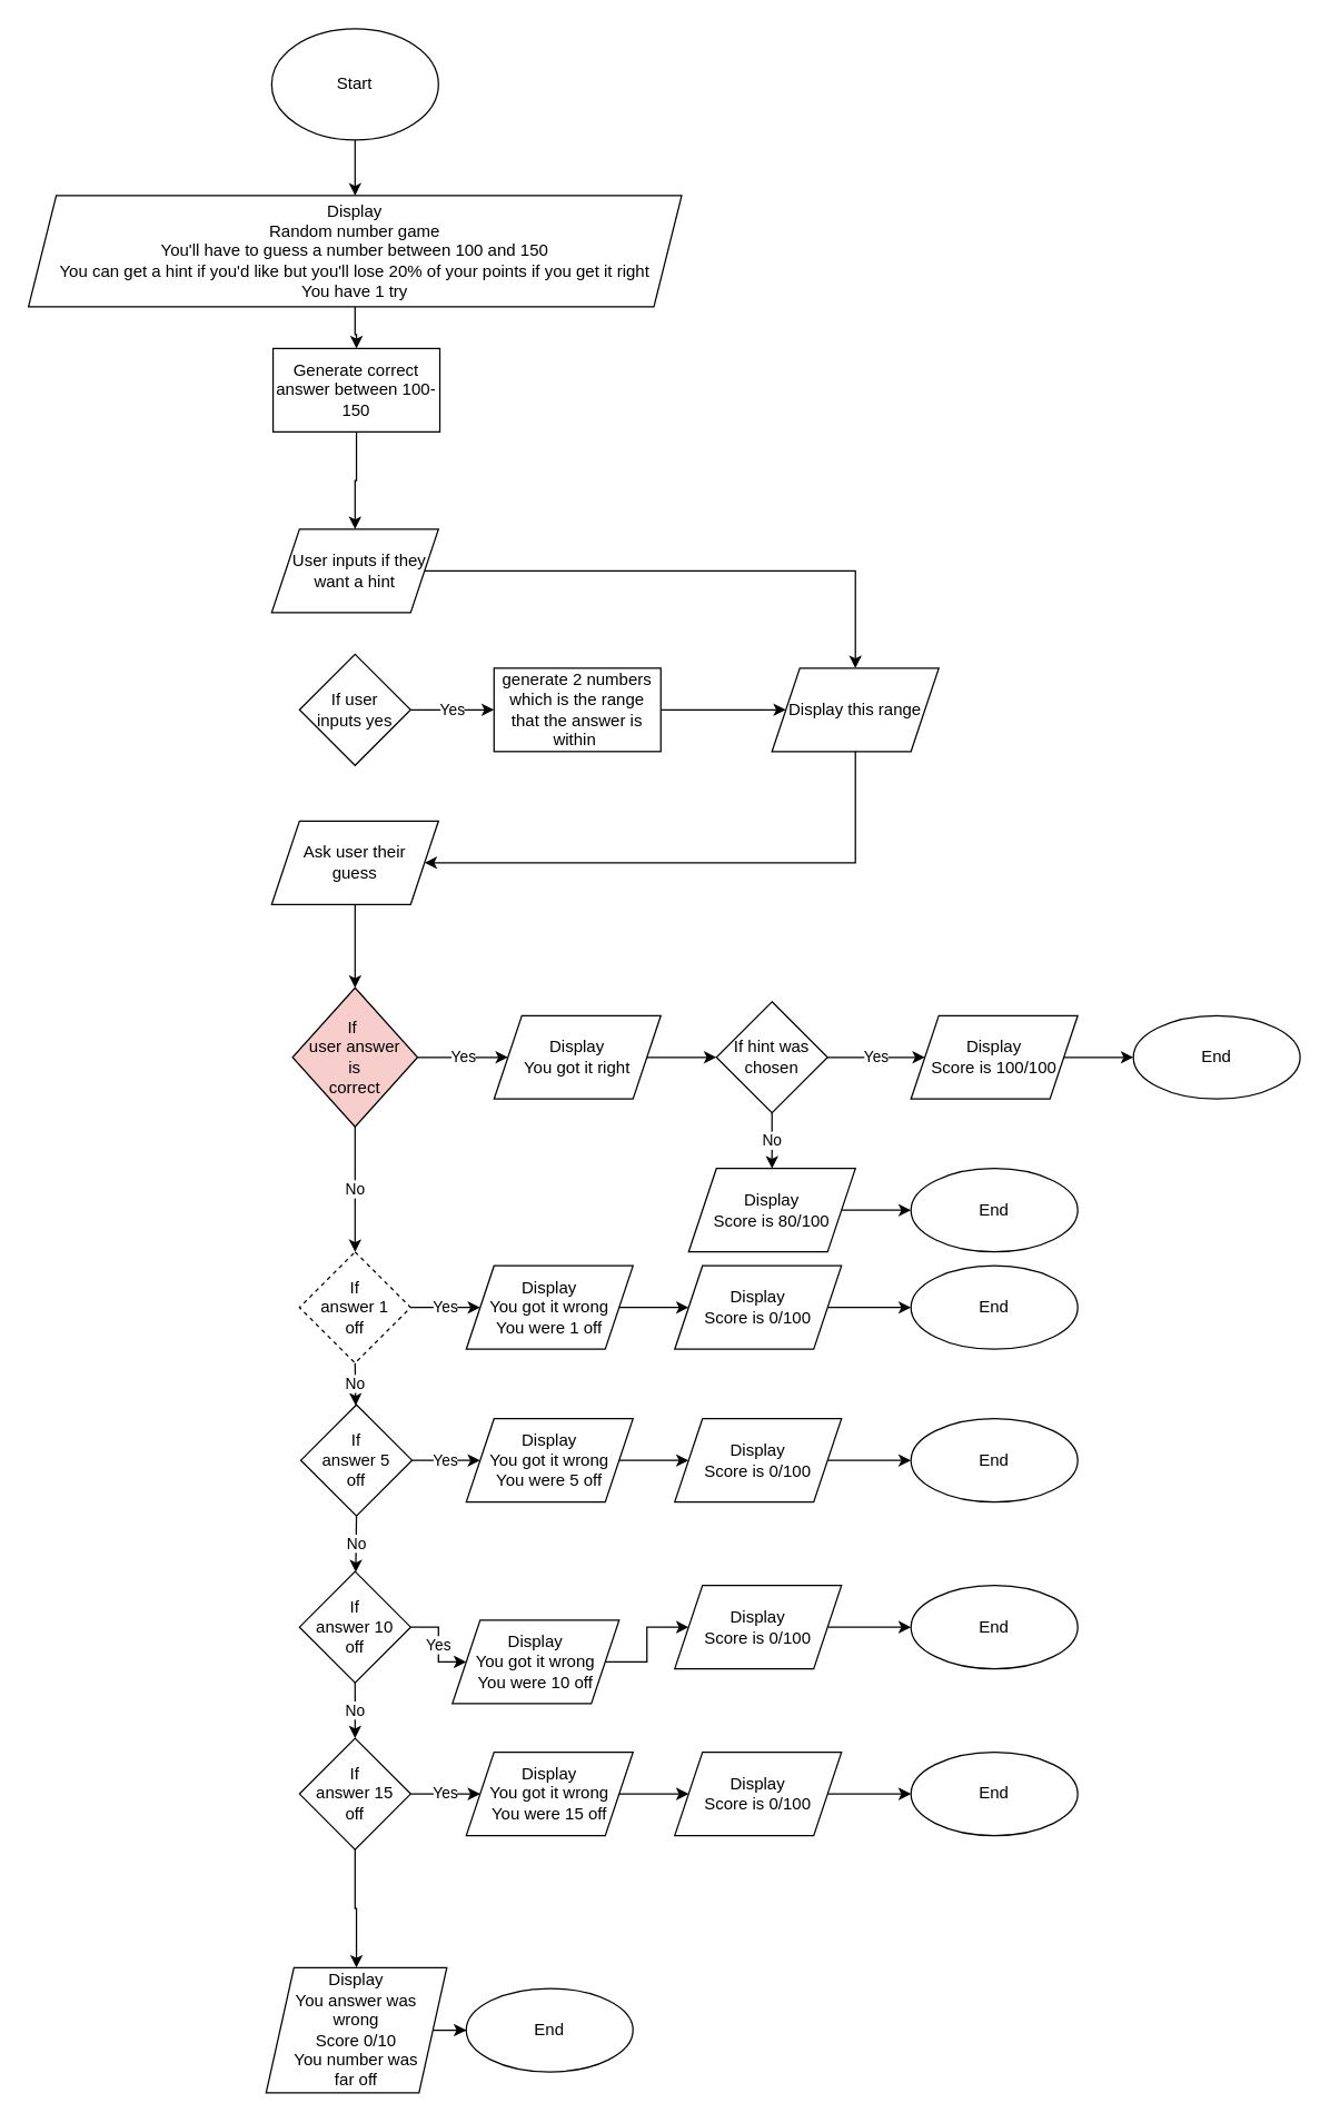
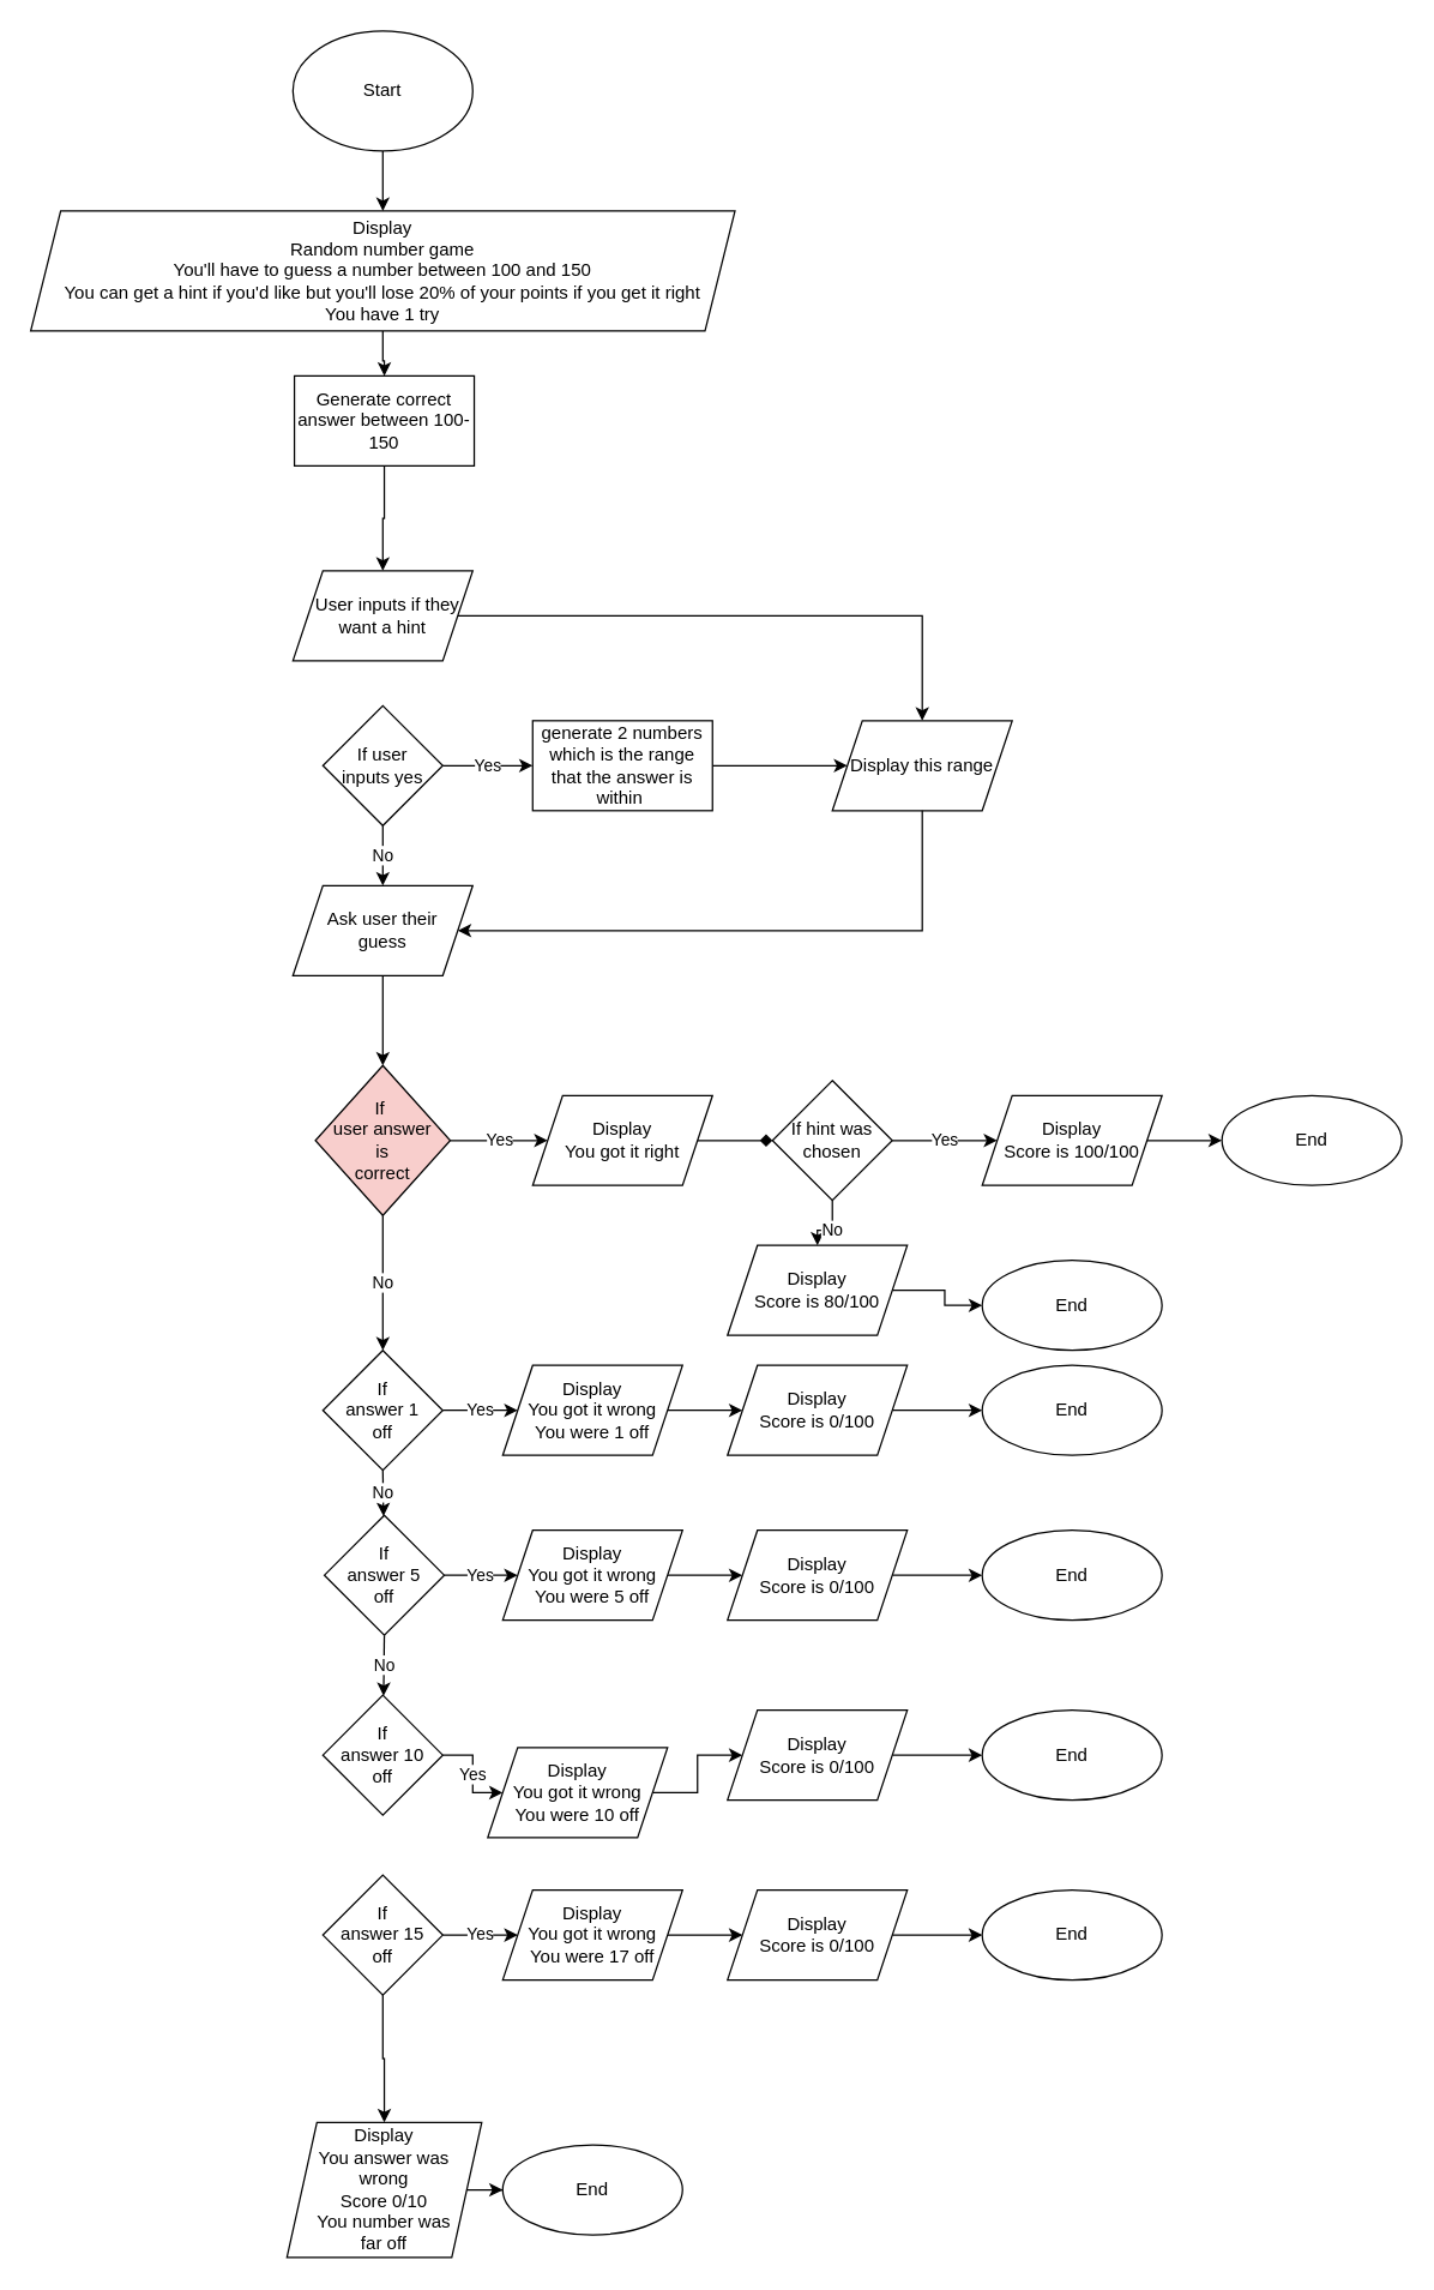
  <mxCell id="0" />
  <mxCell id="1" parent="0" />
  <mxCell id="2" value="" style="edgeStyle=orthogonalEdgeStyle;rounded=0;orthogonalLoop=1;jettySize=auto;html=1;" edge="1" parent="1" source="3" target="5"><mxGeometry relative="1" as="geometry" /></mxCell>
  <mxCell id="3" value="Start" style="ellipse;whiteSpace=wrap;html=1;" vertex="1" parent="1"><mxGeometry x="195" y="20" width="120" height="80" as="geometry" /></mxCell>
  <mxCell id="4" value="" style="edgeStyle=orthogonalEdgeStyle;rounded=0;orthogonalLoop=1;jettySize=auto;html=1;" edge="1" parent="1" source="5" target="7"><mxGeometry relative="1" as="geometry" /></mxCell>
  <mxCell id="5" value="Display&lt;br&gt;&lt;div&gt;Random number game&lt;/div&gt;&lt;div&gt;You'll have to guess a number between 100 and 150&lt;/div&gt;&lt;div&gt;You can get a hint if you'd like but you'll lose 20% of your points if you get it right&lt;/div&gt;&lt;div&gt;You have 1 try&lt;/div&gt;" style="shape=parallelogram;perimeter=parallelogramPerimeter;whiteSpace=wrap;html=1;fixedSize=1;" vertex="1" parent="1"><mxGeometry x="20" y="140" width="470" height="80" as="geometry" /></mxCell>
  <mxCell id="6" value="" style="edgeStyle=orthogonalEdgeStyle;rounded=0;orthogonalLoop=1;jettySize=auto;html=1;" edge="1" parent="1" source="7" target="9"><mxGeometry relative="1" as="geometry" /></mxCell>
  <mxCell id="7" value="Generate correct answer between 100-150" style="whiteSpace=wrap;html=1;" vertex="1" parent="1"><mxGeometry x="196" y="250" width="120" height="60" as="geometry" /></mxCell>
  <mxCell id="8" value="" style="edgeStyle=orthogonalEdgeStyle;rounded=0;orthogonalLoop=1;jettySize=auto;html=1;" edge="1" parent="1" source="9" target="14"><mxGeometry relative="1" as="geometry" /></mxCell>
  <mxCell id="9" value="&amp;nbsp; User inputs if they want a hint" style="shape=parallelogram;perimeter=parallelogramPerimeter;whiteSpace=wrap;html=1;fixedSize=1;" vertex="1" parent="1"><mxGeometry x="195" y="380" width="120" height="60" as="geometry" /></mxCell>
  <mxCell id="10" value="Yes" style="edgeStyle=orthogonalEdgeStyle;rounded=0;orthogonalLoop=1;jettySize=auto;html=1;" edge="1" parent="1" source="11" target="13"><mxGeometry relative="1" as="geometry" /></mxCell>
  <mxCell id="11" value="If user &lt;br&gt;inputs yes" style="rhombus;whiteSpace=wrap;html=1;" vertex="1" parent="1"><mxGeometry x="215" y="470" width="80" height="80" as="geometry" /></mxCell>
  <mxCell id="12" value="" style="edgeStyle=orthogonalEdgeStyle;rounded=0;orthogonalLoop=1;jettySize=auto;html=1;" edge="1" parent="1" source="13" target="14"><mxGeometry relative="1" as="geometry" /></mxCell>
  <mxCell id="13" value="generate 2 numbers which is the range that the answer is within&amp;nbsp;" style="whiteSpace=wrap;html=1;" vertex="1" parent="1"><mxGeometry x="355" y="480" width="120" height="60" as="geometry" /></mxCell>
  <mxCell id="14" value="Display this range" style="shape=parallelogram;perimeter=parallelogramPerimeter;whiteSpace=wrap;html=1;fixedSize=1;" vertex="1" parent="1"><mxGeometry x="555" y="480" width="120" height="60" as="geometry" /></mxCell>
  <mxCell id="15" value="" style="endArrow=classic;html=1;rounded=0;" edge="1" parent="1" source="14" target="17"><mxGeometry width="50" height="50" relative="1" as="geometry"><mxPoint x="215" y="550" as="sourcePoint" /><mxPoint x="295" y="600" as="targetPoint" /><Array as="points"><mxPoint x="615" y="620" /></Array></mxGeometry></mxCell>
  <mxCell id="16" value="" style="edgeStyle=orthogonalEdgeStyle;rounded=0;orthogonalLoop=1;jettySize=auto;html=1;" edge="1" parent="1" source="17" target="21"><mxGeometry relative="1" as="geometry" /></mxCell>
  <mxCell id="17" value="Ask user their &lt;br&gt;guess" style="shape=parallelogram;perimeter=parallelogramPerimeter;whiteSpace=wrap;html=1;fixedSize=1;" vertex="1" parent="1"><mxGeometry x="195" y="590" width="120" height="60" as="geometry" /></mxCell>
+ <mxCell id="18" value="No" style="endArrow=classic;html=1;rounded=0;entryX=0.5;entryY=0;entryDx=0;entryDy=0;exitX=0.5;exitY=1;exitDx=0;exitDy=0;" edge="1" parent="1" source="11" target="17"><mxGeometry width="50" height="50" relative="1" as="geometry"><mxPoint x="165" y="600" as="sourcePoint" /><mxPoint x="215" y="550" as="targetPoint" /></mxGeometry></mxCell>
  <mxCell id="19" value="Yes" style="edgeStyle=orthogonalEdgeStyle;rounded=0;orthogonalLoop=1;jettySize=auto;html=1;" edge="1" parent="1" source="21" target="23"><mxGeometry relative="1" as="geometry" /></mxCell>
  <mxCell id="20" value="No" style="edgeStyle=orthogonalEdgeStyle;rounded=0;orthogonalLoop=1;jettySize=auto;html=1;" edge="1" parent="1" source="21" target="25"><mxGeometry relative="1" as="geometry" /></mxCell>
  <mxCell id="21" value="If&amp;nbsp;&lt;br&gt;user answer &lt;br&gt;is &lt;br&gt;correct" style="rhombus;whiteSpace=wrap;html=1;fillColor=#f8cecc;" vertex="1" parent="1"><mxGeometry x="210" y="710" width="90" height="100" as="geometry" /></mxCell>
- <mxCell id="22" value="" style="edgeStyle=orthogonalEdgeStyle;rounded=0;orthogonalLoop=1;jettySize=auto;html=1;" edge="1" parent="1" source="23" target="28"><mxGeometry relative="1" as="geometry" /></mxCell>
+ <mxCell id="22" value="" style="edgeStyle=orthogonalEdgeStyle;rounded=0;orthogonalLoop=1;jettySize=auto;html=1;endArrow=diamond;" edge="1" parent="1" source="23" target="28"><mxGeometry relative="1" as="geometry" /></mxCell>
  <mxCell id="23" value="Display&lt;br&gt;You got it right" style="shape=parallelogram;perimeter=parallelogramPerimeter;whiteSpace=wrap;html=1;fixedSize=1;" vertex="1" parent="1"><mxGeometry x="355" y="730" width="120" height="60" as="geometry" /></mxCell>
  <mxCell id="24" value="Yes" style="edgeStyle=orthogonalEdgeStyle;rounded=0;orthogonalLoop=1;jettySize=auto;html=1;" edge="1" parent="1" source="25" target="36"><mxGeometry relative="1" as="geometry" /></mxCell>
- <mxCell id="25" value="If &lt;br&gt;answer 1 &lt;br&gt;off" style="rhombus;whiteSpace=wrap;html=1;dashed=1;" vertex="1" parent="1"><mxGeometry x="215" y="900" width="80" height="80" as="geometry" /></mxCell>
+ <mxCell id="25" value="If &lt;br&gt;answer 1 &lt;br&gt;off" style="rhombus;whiteSpace=wrap;html=1;" vertex="1" parent="1"><mxGeometry x="215" y="900" width="80" height="80" as="geometry" /></mxCell>
  <mxCell id="26" value="Yes" style="edgeStyle=orthogonalEdgeStyle;rounded=0;orthogonalLoop=1;jettySize=auto;html=1;" edge="1" parent="1" source="28" target="30"><mxGeometry relative="1" as="geometry" /></mxCell>
  <mxCell id="27" value="No" style="edgeStyle=orthogonalEdgeStyle;rounded=0;orthogonalLoop=1;jettySize=auto;html=1;" edge="1" parent="1" source="28" target="32"><mxGeometry relative="1" as="geometry" /></mxCell>
  <mxCell id="28" value="If hint was chosen" style="rhombus;whiteSpace=wrap;html=1;" vertex="1" parent="1"><mxGeometry x="515" y="720" width="80" height="80" as="geometry" /></mxCell>
  <mxCell id="29" value="" style="edgeStyle=orthogonalEdgeStyle;rounded=0;orthogonalLoop=1;jettySize=auto;html=1;" edge="1" parent="1" source="30" target="34"><mxGeometry relative="1" as="geometry" /></mxCell>
  <mxCell id="30" value="Display&lt;br&gt;Score is 100/100" style="shape=parallelogram;perimeter=parallelogramPerimeter;whiteSpace=wrap;html=1;fixedSize=1;" vertex="1" parent="1"><mxGeometry x="655" y="730" width="120" height="60" as="geometry" /></mxCell>
  <mxCell id="31" value="" style="edgeStyle=orthogonalEdgeStyle;rounded=0;orthogonalLoop=1;jettySize=auto;html=1;" edge="1" parent="1" source="32" target="33"><mxGeometry relative="1" as="geometry" /></mxCell>
- <mxCell id="32" value="Display&lt;br&gt;Score is 80/100" style="shape=parallelogram;perimeter=parallelogramPerimeter;whiteSpace=wrap;html=1;fixedSize=1;" vertex="1" parent="1"><mxGeometry x="495" y="840" width="120" height="60" as="geometry" /></mxCell>
+ <mxCell id="32" value="Display&lt;br&gt;Score is 80/100" style="shape=parallelogram;perimeter=parallelogramPerimeter;whiteSpace=wrap;html=1;fixedSize=1;" vertex="1" parent="1"><mxGeometry x="485" y="830" width="120" height="60" as="geometry" /></mxCell>
  <mxCell id="33" value="End" style="ellipse;whiteSpace=wrap;html=1;" vertex="1" parent="1"><mxGeometry x="655" y="840" width="120" height="60" as="geometry" /></mxCell>
  <mxCell id="34" value="End" style="ellipse;whiteSpace=wrap;html=1;" vertex="1" parent="1"><mxGeometry x="815" y="730" width="120" height="60" as="geometry" /></mxCell>
  <mxCell id="35" value="" style="edgeStyle=orthogonalEdgeStyle;rounded=0;orthogonalLoop=1;jettySize=auto;html=1;" edge="1" parent="1" source="36" target="38"><mxGeometry relative="1" as="geometry" /></mxCell>
  <mxCell id="36" value="Display &lt;br&gt;You got it wrong&lt;br&gt;You were 1 off" style="shape=parallelogram;perimeter=parallelogramPerimeter;whiteSpace=wrap;html=1;fixedSize=1;" vertex="1" parent="1"><mxGeometry x="335" y="910" width="120" height="60" as="geometry" /></mxCell>
  <mxCell id="37" value="" style="edgeStyle=orthogonalEdgeStyle;rounded=0;orthogonalLoop=1;jettySize=auto;html=1;" edge="1" parent="1" source="38" target="39"><mxGeometry relative="1" as="geometry" /></mxCell>
  <mxCell id="38" value="Display&lt;br&gt;Score is 0/100" style="shape=parallelogram;perimeter=parallelogramPerimeter;whiteSpace=wrap;html=1;fixedSize=1;" vertex="1" parent="1"><mxGeometry x="485" y="910" width="120" height="60" as="geometry" /></mxCell>
  <mxCell id="39" value="End" style="ellipse;whiteSpace=wrap;html=1;" vertex="1" parent="1"><mxGeometry x="655" y="910" width="120" height="60" as="geometry" /></mxCell>
  <mxCell id="40" value="Yes" style="edgeStyle=orthogonalEdgeStyle;rounded=0;orthogonalLoop=1;jettySize=auto;html=1;" edge="1" parent="1" source="41" target="43"><mxGeometry relative="1" as="geometry" /></mxCell>
  <mxCell id="41" value="If &lt;br&gt;answer 5&lt;br&gt;off" style="rhombus;whiteSpace=wrap;html=1;" vertex="1" parent="1"><mxGeometry x="216" y="1010" width="80" height="80" as="geometry" /></mxCell>
  <mxCell id="42" value="" style="edgeStyle=orthogonalEdgeStyle;rounded=0;orthogonalLoop=1;jettySize=auto;html=1;" edge="1" parent="1" source="43" target="45"><mxGeometry relative="1" as="geometry" /></mxCell>
  <mxCell id="43" value="Display &lt;br&gt;You got it wrong&lt;br&gt;You were 5 off" style="shape=parallelogram;perimeter=parallelogramPerimeter;whiteSpace=wrap;html=1;fixedSize=1;" vertex="1" parent="1"><mxGeometry x="335" y="1020" width="120" height="60" as="geometry" /></mxCell>
  <mxCell id="44" value="" style="edgeStyle=orthogonalEdgeStyle;rounded=0;orthogonalLoop=1;jettySize=auto;html=1;" edge="1" parent="1" source="45" target="46"><mxGeometry relative="1" as="geometry" /></mxCell>
  <mxCell id="45" value="Display&lt;br&gt;Score is 0/100" style="shape=parallelogram;perimeter=parallelogramPerimeter;whiteSpace=wrap;html=1;fixedSize=1;" vertex="1" parent="1"><mxGeometry x="485" y="1020" width="120" height="60" as="geometry" /></mxCell>
  <mxCell id="46" value="End" style="ellipse;whiteSpace=wrap;html=1;" vertex="1" parent="1"><mxGeometry x="655" y="1020" width="120" height="60" as="geometry" /></mxCell>
  <mxCell id="47" value="Yes" style="edgeStyle=orthogonalEdgeStyle;rounded=0;orthogonalLoop=1;jettySize=auto;html=1;" edge="1" parent="1" source="48" target="50"><mxGeometry relative="1" as="geometry" /></mxCell>
  <mxCell id="48" value="If &lt;br&gt;answer 10&lt;br&gt;off" style="rhombus;whiteSpace=wrap;html=1;" vertex="1" parent="1"><mxGeometry x="215" y="1130" width="80" height="80" as="geometry" /></mxCell>
  <mxCell id="49" value="" style="edgeStyle=orthogonalEdgeStyle;rounded=0;orthogonalLoop=1;jettySize=auto;html=1;" edge="1" parent="1" source="50" target="52"><mxGeometry relative="1" as="geometry" /></mxCell>
  <mxCell id="50" value="Display &lt;br&gt;You got it wrong&lt;br&gt;You were 10 off" style="shape=parallelogram;perimeter=parallelogramPerimeter;whiteSpace=wrap;html=1;fixedSize=1;" vertex="1" parent="1"><mxGeometry x="325" y="1165" width="120" height="60" as="geometry" /></mxCell>
  <mxCell id="51" value="" style="edgeStyle=orthogonalEdgeStyle;rounded=0;orthogonalLoop=1;jettySize=auto;html=1;" edge="1" parent="1" source="52" target="53"><mxGeometry relative="1" as="geometry" /></mxCell>
  <mxCell id="52" value="Display&lt;br&gt;Score is 0/100" style="shape=parallelogram;perimeter=parallelogramPerimeter;whiteSpace=wrap;html=1;fixedSize=1;" vertex="1" parent="1"><mxGeometry x="485" y="1140" width="120" height="60" as="geometry" /></mxCell>
  <mxCell id="53" value="End" style="ellipse;whiteSpace=wrap;html=1;" vertex="1" parent="1"><mxGeometry x="655" y="1140" width="120" height="60" as="geometry" /></mxCell>
  <mxCell id="54" value="Yes" style="edgeStyle=orthogonalEdgeStyle;rounded=0;orthogonalLoop=1;jettySize=auto;html=1;" edge="1" parent="1" source="56" target="58"><mxGeometry relative="1" as="geometry" /></mxCell>
  <mxCell id="55" value="" style="edgeStyle=orthogonalEdgeStyle;rounded=0;orthogonalLoop=1;jettySize=auto;html=1;" edge="1" parent="1" source="56" target="66"><mxGeometry relative="1" as="geometry" /></mxCell>
  <mxCell id="56" value="If &lt;br&gt;answer 15&lt;br&gt;off" style="rhombus;whiteSpace=wrap;html=1;" vertex="1" parent="1"><mxGeometry x="215" y="1250" width="80" height="80" as="geometry" /></mxCell>
  <mxCell id="57" value="" style="edgeStyle=orthogonalEdgeStyle;rounded=0;orthogonalLoop=1;jettySize=auto;html=1;" edge="1" parent="1" source="58" target="60"><mxGeometry relative="1" as="geometry" /></mxCell>
- <mxCell id="58" value="Display &lt;br&gt;You got it wrong&lt;br&gt;You were 15 off" style="shape=parallelogram;perimeter=parallelogramPerimeter;whiteSpace=wrap;html=1;fixedSize=1;" vertex="1" parent="1"><mxGeometry x="335" y="1260" width="120" height="60" as="geometry" /></mxCell>
+ <mxCell id="58" value="Display &lt;br&gt;You got it wrong&lt;br&gt;You were 17 off" style="shape=parallelogram;perimeter=parallelogramPerimeter;whiteSpace=wrap;html=1;fixedSize=1;" vertex="1" parent="1"><mxGeometry x="335" y="1260" width="120" height="60" as="geometry" /></mxCell>
  <mxCell id="59" value="" style="edgeStyle=orthogonalEdgeStyle;rounded=0;orthogonalLoop=1;jettySize=auto;html=1;" edge="1" parent="1" source="60" target="61"><mxGeometry relative="1" as="geometry" /></mxCell>
  <mxCell id="60" value="Display&lt;br&gt;Score is 0/100" style="shape=parallelogram;perimeter=parallelogramPerimeter;whiteSpace=wrap;html=1;fixedSize=1;" vertex="1" parent="1"><mxGeometry x="485" y="1260" width="120" height="60" as="geometry" /></mxCell>
  <mxCell id="61" value="End" style="ellipse;whiteSpace=wrap;html=1;" vertex="1" parent="1"><mxGeometry x="655" y="1260" width="120" height="60" as="geometry" /></mxCell>
  <mxCell id="62" value="No" style="endArrow=classic;html=1;rounded=0;exitX=0.5;exitY=1;exitDx=0;exitDy=0;" edge="1" parent="1" source="25" target="41"><mxGeometry width="50" height="50" relative="1" as="geometry"><mxPoint x="475" y="1220" as="sourcePoint" /><mxPoint x="525" y="1170" as="targetPoint" /></mxGeometry></mxCell>
  <mxCell id="63" value="No" style="endArrow=classic;html=1;rounded=0;exitX=0.5;exitY=1;exitDx=0;exitDy=0;" edge="1" parent="1" source="41" target="48"><mxGeometry width="50" height="50" relative="1" as="geometry"><mxPoint x="475" y="1220" as="sourcePoint" /><mxPoint x="525" y="1170" as="targetPoint" /></mxGeometry></mxCell>
- <mxCell id="64" value="No" style="endArrow=classic;html=1;rounded=0;exitX=0.5;exitY=1;exitDx=0;exitDy=0;entryX=0.5;entryY=0;entryDx=0;entryDy=0;" edge="1" parent="1" source="48" target="56"><mxGeometry width="50" height="50" relative="1" as="geometry"><mxPoint x="235" y="1260" as="sourcePoint" /><mxPoint x="285" y="1210" as="targetPoint" /></mxGeometry></mxCell>
  <mxCell id="65" value="" style="edgeStyle=orthogonalEdgeStyle;rounded=0;orthogonalLoop=1;jettySize=auto;html=1;" edge="1" parent="1" source="66" target="67"><mxGeometry relative="1" as="geometry" /></mxCell>
  <mxCell id="66" value="Display &lt;br&gt;You answer was &lt;br&gt;wrong&lt;br&gt;Score 0/10&lt;br&gt;You number was&lt;br&gt;far off" style="shape=parallelogram;perimeter=parallelogramPerimeter;whiteSpace=wrap;html=1;fixedSize=1;" vertex="1" parent="1"><mxGeometry x="191" y="1415" width="130" height="90" as="geometry" /></mxCell>
  <mxCell id="67" value="End" style="ellipse;whiteSpace=wrap;html=1;" vertex="1" parent="1"><mxGeometry x="335" y="1430" width="120" height="60" as="geometry" /></mxCell>
